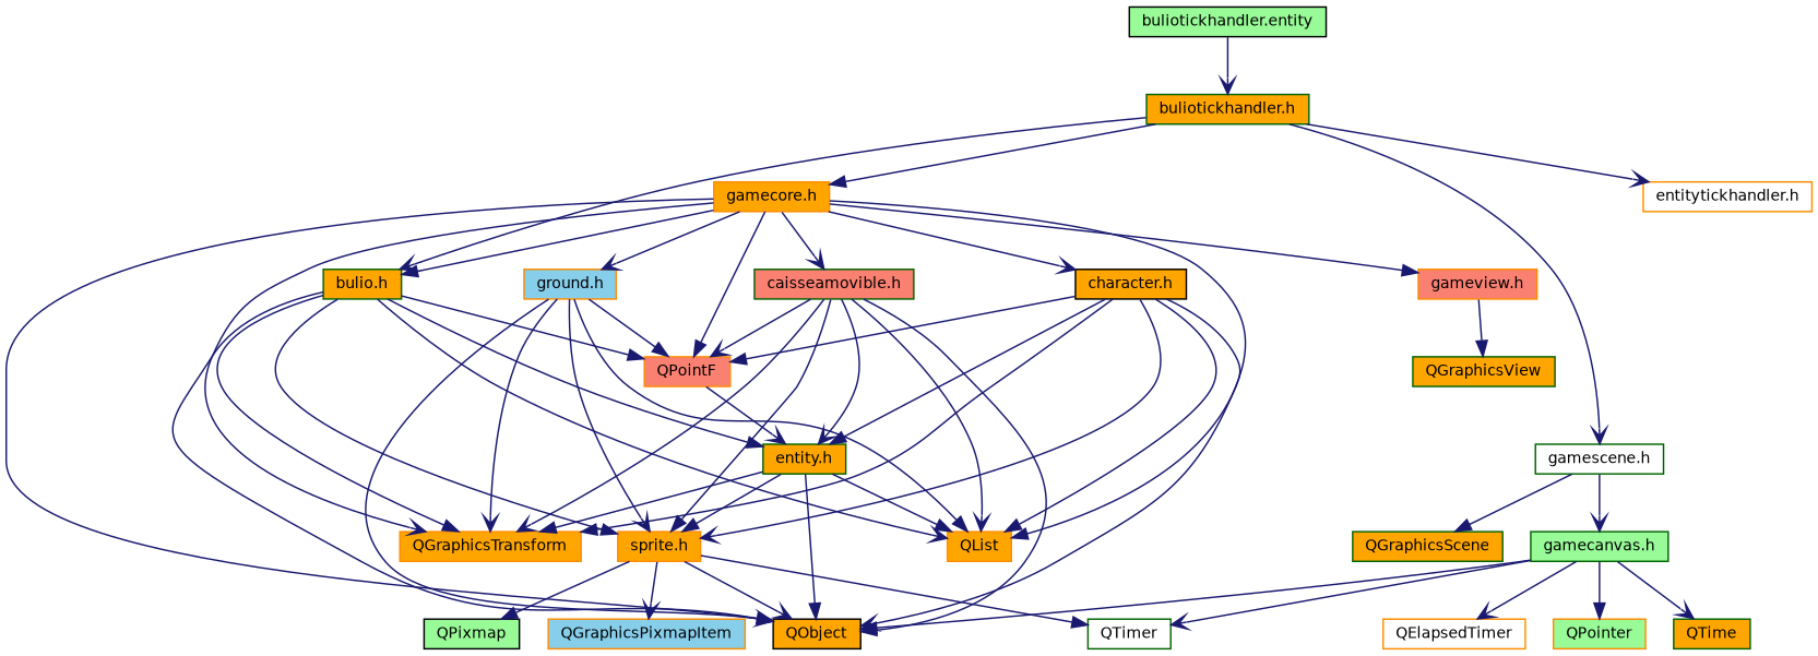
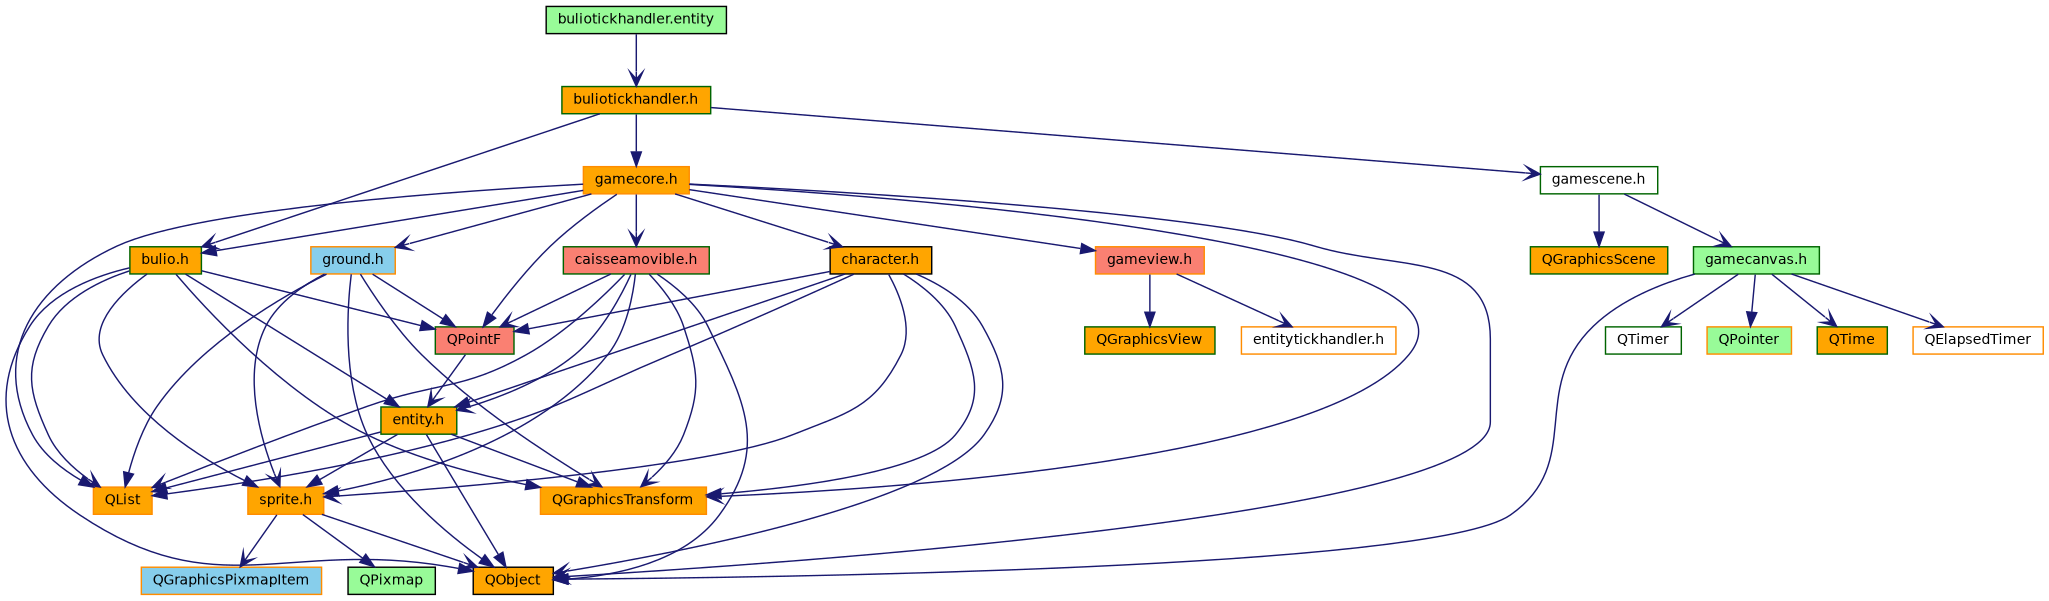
  digraph {
    node [color=darkgreen fillcolor=orange fontname=Helvetica fontsize=10 shape=record style=filled]
    edge [arrowhead=normal color=midnightblue fontname=Helvetica fontsize=10 labelfontname=Helvetica labelfontsize=10 style=solid]
    n1 [color=black fillcolor=palegreen fontcolor=black height=0.2 label="buliotickhandler.entity" width=0.4]
    n2 [height=0.2 label="buliotickhandler.h" width=0.4]
    n3 [height=0.2 label="bulio.h" width=0.4]
    n4 [color=darkorange fillcolor=white height=0.2 label="entitytickhandler.h" width=0.4]
    n5 [color=darkorange height=0.2 label="gamecore.h" width=0.4]
    n6 [fillcolor=white height=0.2 label="gamescene.h" width=0.4]
    n7 [color=black height=0.2 label=QObject width=0.4]
-   n8 [color=darkorange fillcolor=salmon height=0.2 label=QPointF width=0.4]
+   n8 [fillcolor=salmon height=0.2 label=QPointF width=0.4]
    n9 [color=darkorange height=0.2 label=QGraphicsTransform width=0.4]
    n10 [color=darkorange height=0.2 label=QList width=0.4]
    n11 [color=darkorange height=0.2 label="sprite.h" width=0.4]
    n12 [height=0.2 label="entity.h" width=0.4]
    n13 [color=black height=0.2 label="character.h" width=0.4]
    n14 [color=darkorange fillcolor=salmon height=0.2 label="gameview.h" width=0.4]
    n15 [color=darkorange fillcolor=skyblue height=0.2 label="ground.h" width=0.4]
    n16 [fillcolor=salmon height=0.2 label="caisseamovible.h" width=0.4]
    n17 [fillcolor=palegreen height=0.2 label="gamecanvas.h" width=0.4]
    n18 [height=0.2 label=QGraphicsScene width=0.4]
    n19 [color=darkorange fillcolor=skyblue height=0.2 label=QGraphicsPixmapItem width=0.4]
    n20 [color=black fillcolor=palegreen height=0.2 label=QPixmap width=0.4]
    n21 [fillcolor=white height=0.2 label=QTimer width=0.4]
    n22 [height=0.2 label=QGraphicsView width=0.4]
    n23 [color=darkorange fillcolor=palegreen height=0.2 label=QPointer width=0.4]
    n24 [height=0.2 label=QTime width=0.4]
    n25 [color=darkorange fillcolor=white height=0.2 label=QElapsedTimer width=0.4]
    n1 -> n2 [arrowhead=vee]
    n2 -> n3 [arrowhead=vee]
-   n2 -> n4 [arrowhead=vee]
+   n14 -> n4 [arrowhead=vee]
    n2 -> n5
    n2 -> n6 [arrowhead=vee]
    n3 -> n7
    n3 -> n8
    n3 -> n9
    n3 -> n10 [arrowhead=vee]
    n3 -> n11
    n3 -> n12
    n5 -> n3
    n5 -> n7 [arrowhead=vee]
    n5 -> n8
    n5 -> n9 [arrowhead=vee]
    n5 -> n10
    n5 -> n13 [arrowhead=vee]
    n5 -> n14
    n5 -> n15 [arrowhead=vee]
    n5 -> n16 [arrowhead=vee]
    n6 -> n17 [arrowhead=vee]
    n6 -> n18
    n8 -> n12 [arrowhead=vee]
    n11 -> n7 [arrowhead=vee]
    n11 -> n19 [arrowhead=vee]
    n11 -> n20
-   n11 -> n21
    n12 -> n7
    n12 -> n9
    n12 -> n10
    n12 -> n11
    n13 -> n7 [arrowhead=vee]
    n13 -> n8
    n13 -> n9
    n13 -> n10
    n13 -> n11 [arrowhead=vee]
    n13 -> n12
    n14 -> n22
    n15 -> n7
    n15 -> n8
    n15 -> n9 [arrowhead=vee]
    n15 -> n10
    n15 -> n11 [arrowhead=vee]
    n16 -> n7
    n16 -> n8 [arrowhead=vee]
    n16 -> n9 [arrowhead=vee]
    n16 -> n10 [arrowhead=vee]
    n16 -> n11
    n16 -> n12 [arrowhead=vee]
    n17 -> n7
    n17 -> n21 [arrowhead=vee]
    n17 -> n23
    n17 -> n24 [arrowhead=vee]
    n17 -> n25 [arrowhead=vee]
  }
